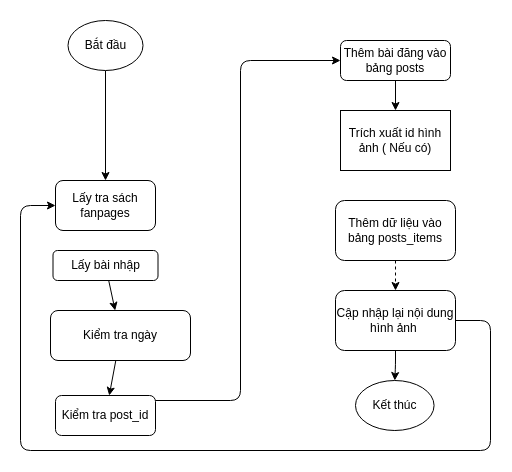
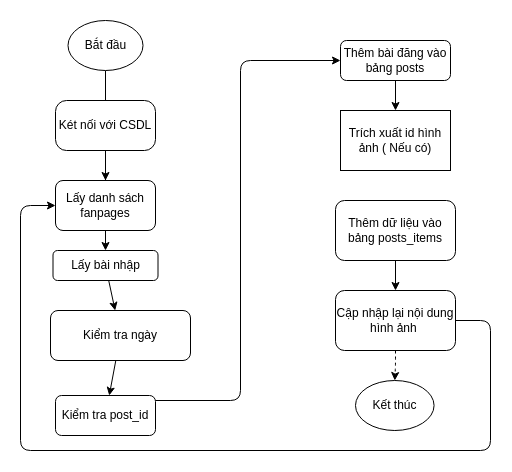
  <mxCell id="0" />
  <mxCell id="1" parent="0" />
  <mxCell id="2" value="" style="edgeStyle=none;html=1;" edge="1" parent="1" source="3" target="6"><mxGeometry relative="1" as="geometry" /></mxCell>
  <mxCell id="3" value="Bắt đầu" style="ellipse;whiteSpace=wrap;html=1;" vertex="1" parent="1"><mxGeometry x="67.5" y="20" width="75" height="50" as="geometry" /></mxCell>
- <mxCell id="6" value="Lấy tra sách fanpages" style="rounded=1;whiteSpace=wrap;html=1;" vertex="1" parent="1"><mxGeometry x="55" y="180" width="100" height="50" as="geometry" /></mxCell>
+ <mxCell id="4" value="" style="edgeStyle=none;html=1;" edge="1" parent="1" source="5" target="8"><mxGeometry relative="1" as="geometry" /></mxCell>
+ <mxCell id="5" value="Két nối với CSDL" style="rounded=1;whiteSpace=wrap;html=1;arcSize=22;" vertex="1" parent="1"><mxGeometry x="55" y="100" width="100" height="50" as="geometry" /></mxCell>
+ <mxCell id="6" value="Lấy danh sách fanpages" style="rounded=1;whiteSpace=wrap;html=1;" vertex="1" parent="1"><mxGeometry x="55" y="180" width="100" height="50" as="geometry" /></mxCell>
  <mxCell id="7" value="" style="edgeStyle=none;html=1;" edge="1" parent="1" source="8" target="10"><mxGeometry relative="1" as="geometry" /></mxCell>
  <mxCell id="8" value="Lấy bài nhập" style="rounded=1;whiteSpace=wrap;html=1;" vertex="1" parent="1"><mxGeometry x="52.5" y="250" width="105" height="30" as="geometry" /></mxCell>
  <mxCell id="9" value="" style="edgeStyle=none;html=1;" edge="1" parent="1" source="10" target="12"><mxGeometry relative="1" as="geometry" /></mxCell>
  <mxCell id="10" value="Kiểm tra ngày" style="rounded=1;whiteSpace=wrap;html=1;" vertex="1" parent="1"><mxGeometry x="50" y="310" width="140" height="50" as="geometry" /></mxCell>
  <mxCell id="11" style="edgeStyle=orthogonalEdgeStyle;html=1;entryX=0;entryY=0.5;entryDx=0;entryDy=0;" edge="1" parent="1" source="12" target="14"><mxGeometry relative="1" as="geometry"><mxPoint x="190" y="120" as="targetPoint" /><Array as="points"><mxPoint x="240" y="400" /><mxPoint x="240" y="60" /></Array></mxGeometry></mxCell>
  <mxCell id="12" value="Kiểm tra post_id" style="rounded=1;whiteSpace=wrap;html=1;" vertex="1" parent="1"><mxGeometry x="55" y="395" width="100" height="40" as="geometry" /></mxCell>
  <mxCell id="13" value="" style="edgeStyle=orthogonalEdgeStyle;html=1;" edge="1" parent="1" source="14" target="15"><mxGeometry relative="1" as="geometry" /></mxCell>
  <mxCell id="14" value="Thêm bài đăng vào bảng posts" style="rounded=1;whiteSpace=wrap;html=1;" vertex="1" parent="1"><mxGeometry x="340" y="40" width="110" height="40" as="geometry" /></mxCell>
  <mxCell id="15" value="Trích xuất id hình ảnh ( Nếu có)" style="whiteSpace=wrap;html=1;rounded=0;" vertex="1" parent="1"><mxGeometry x="340" y="110" width="110" height="60" as="geometry" /></mxCell>
- <mxCell id="16" value="" style="edgeStyle=orthogonalEdgeStyle;html=1;dashed=1;" edge="1" parent="1" source="17" target="20"><mxGeometry relative="1" as="geometry" /></mxCell>
+ <mxCell id="16" value="" style="edgeStyle=orthogonalEdgeStyle;html=1;" edge="1" parent="1" source="17" target="20"><mxGeometry relative="1" as="geometry" /></mxCell>
  <mxCell id="17" value="Thêm dữ liệu vào bảng posts_items" style="rounded=1;whiteSpace=wrap;html=1;" vertex="1" parent="1"><mxGeometry x="335" y="200" width="120" height="60" as="geometry" /></mxCell>
- <mxCell id="18" value="" style="edgeStyle=orthogonalEdgeStyle;html=1;" edge="1" parent="1" source="20" target="21"><mxGeometry relative="1" as="geometry" /></mxCell>
+ <mxCell id="18" value="" style="edgeStyle=orthogonalEdgeStyle;html=1;dashed=1;" edge="1" parent="1" source="20" target="21"><mxGeometry relative="1" as="geometry" /></mxCell>
  <mxCell id="19" style="edgeStyle=orthogonalEdgeStyle;html=1;entryX=0;entryY=0.5;entryDx=0;entryDy=0;" edge="1" parent="1" source="20" target="6"><mxGeometry relative="1" as="geometry"><Array as="points"><mxPoint x="490" y="320" /><mxPoint x="490" y="450" /><mxPoint x="20" y="450" /><mxPoint x="20" y="205" /></Array></mxGeometry></mxCell>
  <mxCell id="20" value="Cập nhập lại nội dung hình ảnh&amp;nbsp;" style="rounded=1;whiteSpace=wrap;html=1;" vertex="1" parent="1"><mxGeometry x="335" y="290" width="120" height="60" as="geometry" /></mxCell>
  <mxCell id="21" value="Kết thúc" style="ellipse;whiteSpace=wrap;html=1;" vertex="1" parent="1"><mxGeometry x="355" y="380" width="78.57" height="50" as="geometry" /></mxCell>
